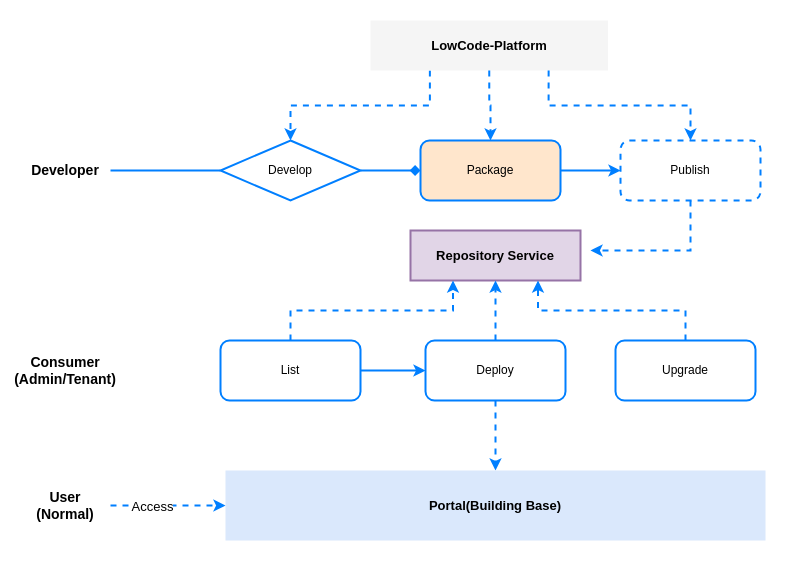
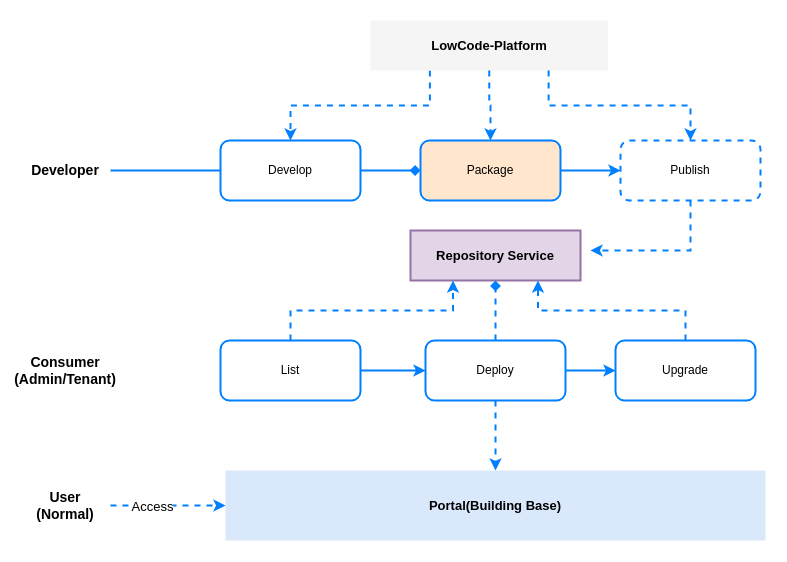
  <mxCell id="0" />
  <mxCell id="1" parent="0" />
  <mxCell id="2" style="edgeStyle=orthogonalEdgeStyle;rounded=0;orthogonalLoop=1;jettySize=auto;html=1;entryX=0;entryY=0.5;entryDx=0;entryDy=0;strokeColor=#007FFF;strokeWidth=2;endArrow=none;" parent="1" source="3" target="5" edge="1"><mxGeometry relative="1" as="geometry" /></mxCell>
  <mxCell id="3" value="Developer" style="text;html=1;strokeColor=none;fillColor=none;align=center;verticalAlign=middle;whiteSpace=wrap;rounded=0;fontStyle=1;fontSize=14;strokeWidth=2;" parent="1" vertex="1"><mxGeometry x="20" y="150" width="90" height="40" as="geometry" /></mxCell>
  <mxCell id="4" style="edgeStyle=orthogonalEdgeStyle;rounded=0;orthogonalLoop=1;jettySize=auto;html=1;entryX=0;entryY=0.5;entryDx=0;entryDy=0;strokeColor=#007FFF;strokeWidth=2;endArrow=diamond;" parent="1" source="5" target="7" edge="1"><mxGeometry relative="1" as="geometry" /></mxCell>
- <mxCell id="5" value="Develop" style="rhombus;whiteSpace=wrap;html=1;strokeColor=#007FFF;strokeWidth=2;" parent="1" vertex="1"><mxGeometry x="220" y="140" width="140" height="60" as="geometry" /></mxCell>
+ <mxCell id="5" value="Develop" style="rounded=1;whiteSpace=wrap;html=1;strokeColor=#007FFF;strokeWidth=2;" parent="1" vertex="1"><mxGeometry x="220" y="140" width="140" height="60" as="geometry" /></mxCell>
  <mxCell id="6" style="edgeStyle=orthogonalEdgeStyle;rounded=0;orthogonalLoop=1;jettySize=auto;html=1;strokeColor=#007FFF;strokeWidth=2;" parent="1" source="7" target="9" edge="1"><mxGeometry relative="1" as="geometry" /></mxCell>
  <mxCell id="7" value="Package" style="rounded=1;whiteSpace=wrap;html=1;strokeColor=#007FFF;strokeWidth=2;fillColor=#ffe6cc;" parent="1" vertex="1"><mxGeometry x="420" y="140" width="140" height="60" as="geometry" /></mxCell>
  <mxCell id="8" style="edgeStyle=orthogonalEdgeStyle;rounded=0;orthogonalLoop=1;jettySize=auto;html=1;dashed=1;strokeColor=#007FFF;strokeWidth=2;" parent="1" source="9" edge="1"><mxGeometry relative="1" as="geometry"><Array as="points"><mxPoint x="690" y="250" /></Array><mxPoint x="590" y="250" as="targetPoint" /></mxGeometry></mxCell>
  <mxCell id="9" value="Publish" style="rounded=1;whiteSpace=wrap;html=1;strokeColor=#007FFF;strokeWidth=2;dashed=1;" parent="1" vertex="1"><mxGeometry x="620" y="140" width="140" height="60" as="geometry" /></mxCell>
  <mxCell id="10" value="Repository Service" style="rounded=0;whiteSpace=wrap;html=1;strokeColor=#9673a6;strokeWidth=2;fontSize=13;fontStyle=1;fillColor=#e1d5e7;" parent="1" vertex="1"><mxGeometry x="410" y="230" width="170" height="50" as="geometry" /></mxCell>
  <mxCell id="11" style="edgeStyle=orthogonalEdgeStyle;rounded=0;orthogonalLoop=1;jettySize=auto;html=1;entryX=0.5;entryY=0;entryDx=0;entryDy=0;dashed=1;strokeColor=#007FFF;strokeWidth=2;fontSize=13;exitX=0.25;exitY=1;exitDx=0;exitDy=0;" parent="1" source="12" target="5" edge="1"><mxGeometry relative="1" as="geometry" /></mxCell>
  <mxCell id="12" value="LowCode-Platform" style="rounded=0;whiteSpace=wrap;html=1;strokeColor=none;strokeWidth=2;fontSize=13;fontStyle=1;fillColor=#f5f5f5;" parent="1" vertex="1"><mxGeometry x="370" y="20" width="237.5" height="50" as="geometry" /></mxCell>
  <mxCell id="13" value="Consumer&lt;br&gt;(Admin/Tenant)" style="text;html=1;strokeColor=none;fillColor=none;align=center;verticalAlign=middle;whiteSpace=wrap;rounded=0;fontStyle=1;fontSize=14;strokeWidth=2;" parent="1" vertex="1"><mxGeometry x="20" y="350" width="90" height="40" as="geometry" /></mxCell>
  <mxCell id="14" style="edgeStyle=orthogonalEdgeStyle;rounded=0;orthogonalLoop=1;jettySize=auto;html=1;strokeColor=#007FFF;strokeWidth=2;fontSize=13;" parent="1" source="16" target="20" edge="1"><mxGeometry relative="1" as="geometry" /></mxCell>
  <mxCell id="15" style="edgeStyle=orthogonalEdgeStyle;rounded=0;orthogonalLoop=1;jettySize=auto;html=1;entryX=0.25;entryY=1;entryDx=0;entryDy=0;dashed=1;strokeColor=#007FFF;strokeWidth=2;fontSize=13;" parent="1" source="16" target="10" edge="1"><mxGeometry relative="1" as="geometry"><Array as="points"><mxPoint x="290" y="310" /><mxPoint x="453" y="310" /></Array></mxGeometry></mxCell>
  <mxCell id="16" value="List" style="rounded=1;whiteSpace=wrap;html=1;strokeColor=#007FFF;strokeWidth=2;" parent="1" vertex="1"><mxGeometry x="220" y="340" width="140" height="60" as="geometry" /></mxCell>
  <mxCell id="17" style="edgeStyle=orthogonalEdgeStyle;rounded=0;orthogonalLoop=1;jettySize=auto;html=1;strokeColor=#007FFF;strokeWidth=2;fontSize=13;dashed=1;" parent="1" source="20" target="21" edge="1"><mxGeometry relative="1" as="geometry" /></mxCell>
- <mxCell id="19" style="edgeStyle=orthogonalEdgeStyle;rounded=0;orthogonalLoop=1;jettySize=auto;html=1;entryX=0.5;entryY=1;entryDx=0;entryDy=0;dashed=1;strokeColor=#007FFF;strokeWidth=2;fontSize=13;" parent="1" source="20" target="10" edge="1"><mxGeometry relative="1" as="geometry" /></mxCell>
+ <mxCell id="18" style="edgeStyle=orthogonalEdgeStyle;rounded=0;orthogonalLoop=1;jettySize=auto;html=1;strokeColor=#007FFF;strokeWidth=2;fontSize=13;" parent="1" source="20" target="26" edge="1"><mxGeometry relative="1" as="geometry" /></mxCell>
+ <mxCell id="19" style="edgeStyle=orthogonalEdgeStyle;rounded=0;orthogonalLoop=1;jettySize=auto;html=1;entryX=0.5;entryY=1;entryDx=0;entryDy=0;dashed=1;strokeColor=#007FFF;strokeWidth=2;fontSize=13;endArrow=diamond;" parent="1" source="20" target="10" edge="1"><mxGeometry relative="1" as="geometry" /></mxCell>
  <mxCell id="20" value="Deploy" style="rounded=1;whiteSpace=wrap;html=1;strokeColor=#007FFF;strokeWidth=2;" parent="1" vertex="1"><mxGeometry x="425" y="340" width="140" height="60" as="geometry" /></mxCell>
  <mxCell id="21" value="Portal(Building Base)" style="rounded=0;whiteSpace=wrap;html=1;strokeColor=none;strokeWidth=2;fontSize=13;fontStyle=1;fillColor=#dae8fc;" parent="1" vertex="1"><mxGeometry x="225" y="470" width="540" height="70" as="geometry" /></mxCell>
  <mxCell id="22" style="edgeStyle=orthogonalEdgeStyle;rounded=0;orthogonalLoop=1;jettySize=auto;html=1;dashed=1;strokeColor=#007FFF;strokeWidth=2;fontSize=13;" parent="1" source="24" target="21" edge="1"><mxGeometry relative="1" as="geometry" /></mxCell>
  <mxCell id="23" value="Access" style="edgeLabel;html=1;align=center;verticalAlign=middle;resizable=0;points=[];fontSize=13;" parent="22" vertex="1" connectable="0"><mxGeometry x="-0.292" relative="1" as="geometry"><mxPoint as="offset" /></mxGeometry></mxCell>
  <mxCell id="24" value="User&lt;br&gt;(Normal)" style="text;html=1;strokeColor=none;fillColor=none;align=center;verticalAlign=middle;whiteSpace=wrap;rounded=0;fontStyle=1;fontSize=14;strokeWidth=2;" parent="1" vertex="1"><mxGeometry x="20" y="485" width="90" height="40" as="geometry" /></mxCell>
  <mxCell id="25" style="edgeStyle=orthogonalEdgeStyle;rounded=0;orthogonalLoop=1;jettySize=auto;html=1;entryX=0.75;entryY=1;entryDx=0;entryDy=0;dashed=1;strokeColor=#007FFF;strokeWidth=2;fontSize=13;" parent="1" source="26" target="10" edge="1"><mxGeometry relative="1" as="geometry"><Array as="points"><mxPoint x="685" y="310" /><mxPoint x="538" y="310" /></Array></mxGeometry></mxCell>
  <mxCell id="26" value="Upgrade" style="rounded=1;whiteSpace=wrap;html=1;strokeColor=#007FFF;strokeWidth=2;" parent="1" vertex="1"><mxGeometry x="615" y="340" width="140" height="60" as="geometry" /></mxCell>
  <mxCell id="27" style="edgeStyle=orthogonalEdgeStyle;rounded=0;orthogonalLoop=1;jettySize=auto;html=1;entryX=0.5;entryY=0;entryDx=0;entryDy=0;dashed=1;strokeColor=#007FFF;strokeWidth=2;fontSize=13;exitX=0.75;exitY=1;exitDx=0;exitDy=0;" parent="1" source="12" target="9" edge="1"><mxGeometry relative="1" as="geometry"><mxPoint x="392.5" y="45" as="sourcePoint" /><mxPoint x="300" y="150" as="targetPoint" /></mxGeometry></mxCell>
  <mxCell id="28" style="edgeStyle=orthogonalEdgeStyle;rounded=0;orthogonalLoop=1;jettySize=auto;html=1;entryX=0.5;entryY=0;entryDx=0;entryDy=0;dashed=1;strokeColor=#007FFF;strokeWidth=2;fontSize=13;exitX=0.5;exitY=1;exitDx=0;exitDy=0;" parent="1" source="12" target="7" edge="1"><mxGeometry relative="1" as="geometry"><mxPoint x="607.5" y="45" as="sourcePoint" /><mxPoint x="700" y="150" as="targetPoint" /></mxGeometry></mxCell>
